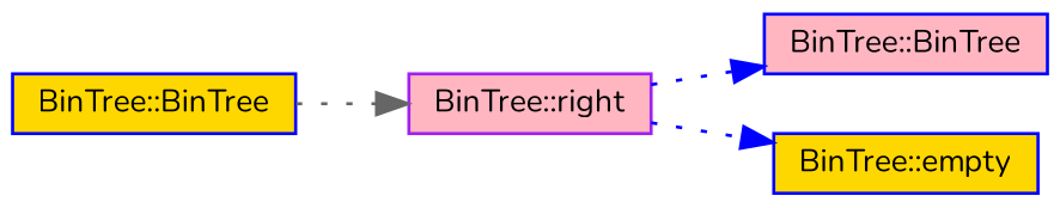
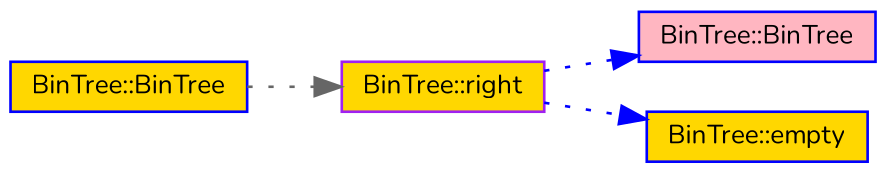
  digraph {
    fontname=Nunito
    rankdir=LR
    node [color=blue fillcolor=gold fontname=Nunito fontsize=10 shape=record style=filled]
    edge [color=blue fontname=Nunito fontsize=10 labelfontname=Helvetica labelfontsize=10 style=dotted]
    n1 [fontcolor=black height=0.2 label="BinTree::BinTree" width=0.4]
-   n2 [color=purple fillcolor=lightpink height=0.2 label="BinTree::right" width=0.4]
+   n2 [color=purple height=0.2 label="BinTree::right" width=0.4]
    n3 [fillcolor=lightpink height=0.2 label="BinTree::BinTree" width=0.4]
    n4 [height=0.2 label="BinTree::empty" width=0.4]
    n1 -> n2 [color=gray40]
    n2 -> n3
    n2 -> n4
  }
